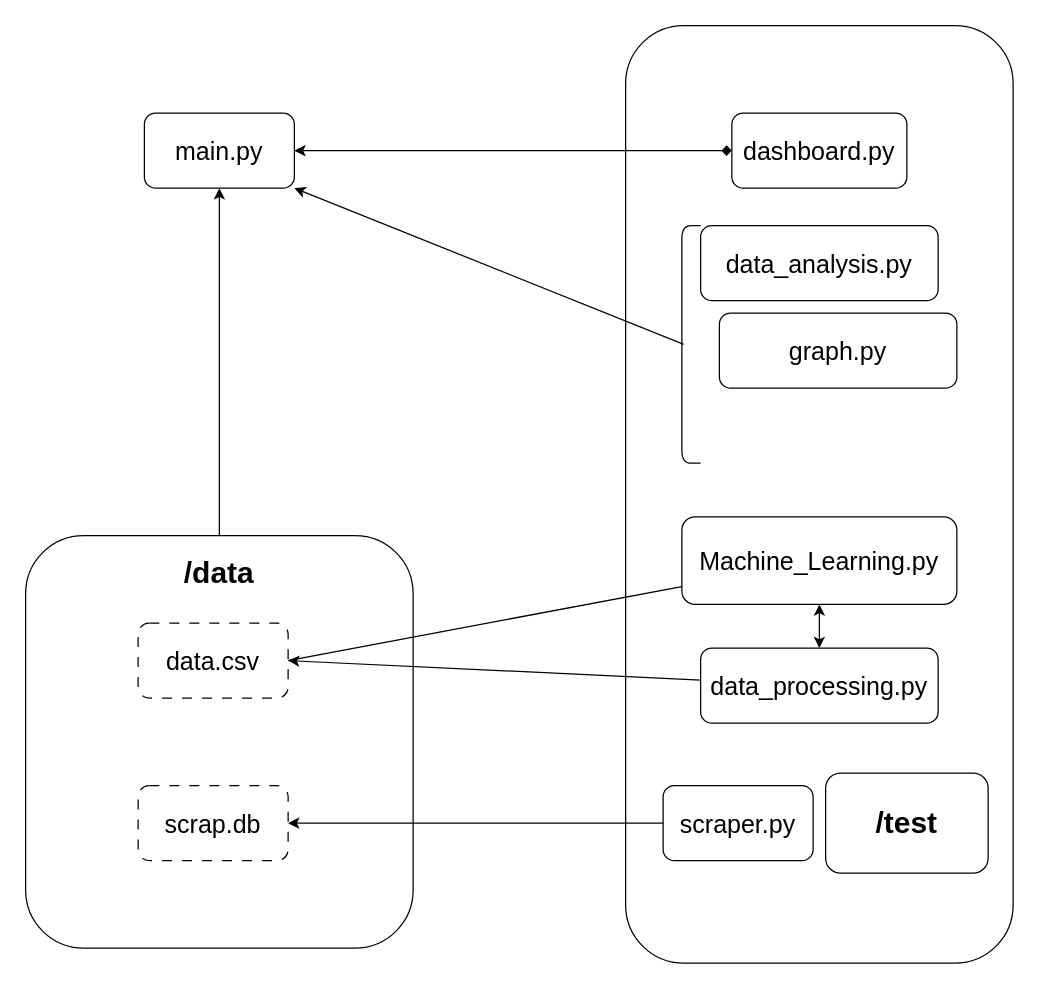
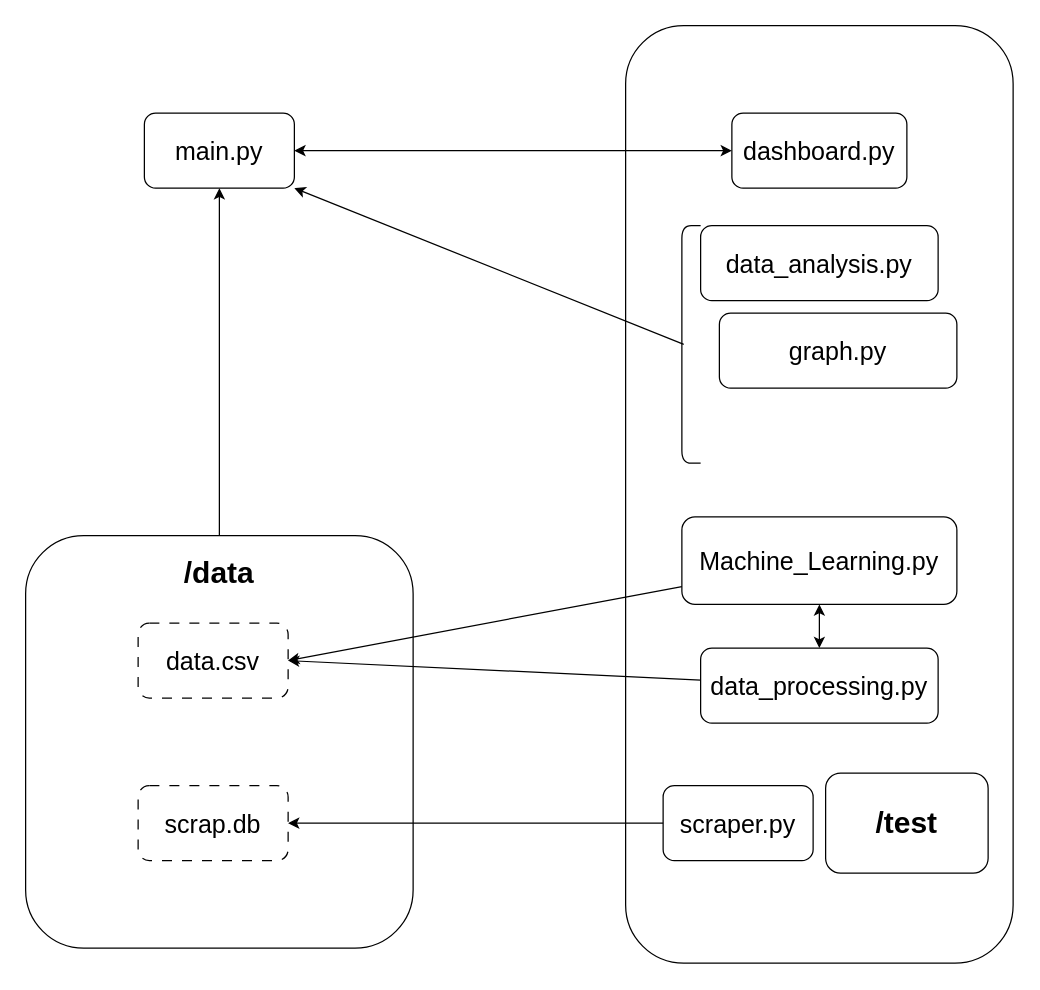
  <mxCell id="0" />
  <mxCell id="1" parent="0" />
  <mxCell id="2" value="" style="rounded=1;whiteSpace=wrap;html=1;" vertex="1" parent="1"><mxGeometry x="500" y="20" width="310" height="750" as="geometry" /></mxCell>
  <mxCell id="3" value="" style="rounded=1;whiteSpace=wrap;html=1;" vertex="1" parent="1"><mxGeometry x="20" y="428" width="310" height="330" as="geometry" /></mxCell>
  <mxCell id="4" value="&lt;span style=&quot;font-size: 20px;&quot;&gt;main.py&lt;/span&gt;" style="rounded=1;whiteSpace=wrap;html=1;" parent="1" vertex="1"><mxGeometry x="115" y="90" width="120" height="60" as="geometry" /></mxCell>
  <mxCell id="5" value="&lt;font style=&quot;font-size: 20px;&quot;&gt;scrap.db&lt;/font&gt;" style="rounded=1;whiteSpace=wrap;html=1;dashed=1;dashPattern=8 8;" parent="1" vertex="1"><mxGeometry x="110" y="628" width="120" height="60" as="geometry" /></mxCell>
  <mxCell id="6" value="&lt;font style=&quot;font-size: 20px;&quot;&gt;data.csv&lt;br&gt;&lt;/font&gt;" style="rounded=1;whiteSpace=wrap;html=1;dashed=1;dashPattern=8 8;" parent="1" vertex="1"><mxGeometry x="110" y="498" width="120" height="60" as="geometry" /></mxCell>
  <mxCell id="7" value="&lt;font style=&quot;font-size: 20px;&quot;&gt;scraper.py&lt;/font&gt;" style="rounded=1;whiteSpace=wrap;html=1;" parent="1" vertex="1"><mxGeometry x="530" y="628" width="120" height="60" as="geometry" /></mxCell>
  <mxCell id="8" value="&lt;span style=&quot;font-size: 20px;&quot;&gt;dashboard.py&lt;/span&gt;" style="rounded=1;whiteSpace=wrap;html=1;" parent="1" vertex="1"><mxGeometry x="585" y="90" width="140" height="60" as="geometry" /></mxCell>
  <mxCell id="9" value="&lt;span style=&quot;font-size: 20px;&quot;&gt;data_processing.py&lt;/span&gt;" style="rounded=1;whiteSpace=wrap;html=1;" parent="1" vertex="1"><mxGeometry x="560" y="518" width="190" height="60" as="geometry" /></mxCell>
  <mxCell id="10" value="&lt;font style=&quot;font-size: 24px;&quot;&gt;&lt;b&gt;/data&lt;/b&gt;&lt;/font&gt;" style="text;html=1;strokeColor=none;fillColor=none;align=center;verticalAlign=middle;whiteSpace=wrap;rounded=0;" vertex="1" parent="1"><mxGeometry x="145" y="443" width="60" height="30" as="geometry" /></mxCell>
  <mxCell id="11" value="" style="endArrow=classic;html=1;rounded=0;entryX=1;entryY=0.5;entryDx=0;entryDy=0;" edge="1" parent="1" source="9" target="6"><mxGeometry width="50" height="50" relative="1" as="geometry"><mxPoint x="250" y="668" as="sourcePoint" /><mxPoint x="240" y="558" as="targetPoint" /></mxGeometry></mxCell>
  <mxCell id="12" value="" style="endArrow=classic;html=1;rounded=0;entryX=1;entryY=0.5;entryDx=0;entryDy=0;" edge="1" parent="1" source="7" target="5"><mxGeometry width="50" height="50" relative="1" as="geometry"><mxPoint x="250" y="748" as="sourcePoint" /><mxPoint x="300" y="698" as="targetPoint" /></mxGeometry></mxCell>
  <mxCell id="13" value="&lt;span style=&quot;font-size: 20px;&quot;&gt;Machine_Learning.py&lt;/span&gt;" style="rounded=1;whiteSpace=wrap;html=1;" vertex="1" parent="1"><mxGeometry x="545" y="413" width="220" height="70" as="geometry" /></mxCell>
- <mxCell id="14" value="" style="endArrow=none;html=1;rounded=0;entryX=1;entryY=0.5;entryDx=0;entryDy=0;" edge="1" parent="1" source="13" target="6"><mxGeometry width="50" height="50" relative="1" as="geometry"><mxPoint x="380" y="548" as="sourcePoint" /><mxPoint x="430" y="498" as="targetPoint" /></mxGeometry></mxCell>
+ <mxCell id="14" value="" style="endArrow=classic;html=1;rounded=0;entryX=1;entryY=0.5;entryDx=0;entryDy=0;" edge="1" parent="1" source="13" target="6"><mxGeometry width="50" height="50" relative="1" as="geometry"><mxPoint x="380" y="548" as="sourcePoint" /><mxPoint x="430" y="498" as="targetPoint" /></mxGeometry></mxCell>
  <mxCell id="15" value="" style="endArrow=classic;startArrow=classic;html=1;rounded=0;entryX=0.5;entryY=1;entryDx=0;entryDy=0;exitX=0.5;exitY=0;exitDx=0;exitDy=0;" edge="1" parent="1" source="9" target="13"><mxGeometry width="50" height="50" relative="1" as="geometry"><mxPoint x="395" y="548" as="sourcePoint" /><mxPoint x="445" y="498" as="targetPoint" /></mxGeometry></mxCell>
  <mxCell id="16" value="" style="endArrow=classic;html=1;rounded=0;exitX=0.5;exitY=0;exitDx=0;exitDy=0;entryX=0.5;entryY=1;entryDx=0;entryDy=0;" edge="1" parent="1" source="3" target="4"><mxGeometry width="50" height="50" relative="1" as="geometry"><mxPoint x="380" y="210" as="sourcePoint" /><mxPoint x="430" y="160" as="targetPoint" /></mxGeometry></mxCell>
  <mxCell id="17" value="" style="rounded=1;whiteSpace=wrap;html=1;" vertex="1" parent="1"><mxGeometry x="660" y="618" width="130" height="80" as="geometry" /></mxCell>
  <mxCell id="18" value="&lt;font style=&quot;font-size: 24px;&quot;&gt;&lt;b&gt;/test&lt;/b&gt;&lt;/font&gt;" style="text;html=1;strokeColor=none;fillColor=none;align=center;verticalAlign=middle;whiteSpace=wrap;rounded=0;" vertex="1" parent="1"><mxGeometry x="695" y="643" width="60" height="30" as="geometry" /></mxCell>
  <mxCell id="19" value="&lt;span style=&quot;font-size: 20px;&quot;&gt;data_analysis.py&lt;/span&gt;" style="rounded=1;whiteSpace=wrap;html=1;" vertex="1" parent="1"><mxGeometry x="560" y="180" width="190" height="60" as="geometry" /></mxCell>
- <mxCell id="20" value="" style="endArrow=diamond;startArrow=classic;html=1;rounded=0;entryX=0;entryY=0.5;entryDx=0;entryDy=0;exitX=1;exitY=0.5;exitDx=0;exitDy=0;" edge="1" parent="1" source="4" target="8"><mxGeometry width="50" height="50" relative="1" as="geometry"><mxPoint x="400" y="410" as="sourcePoint" /><mxPoint x="450" y="360" as="targetPoint" /></mxGeometry></mxCell>
+ <mxCell id="20" value="" style="endArrow=classic;startArrow=classic;html=1;rounded=0;entryX=0;entryY=0.5;entryDx=0;entryDy=0;exitX=1;exitY=0.5;exitDx=0;exitDy=0;" edge="1" parent="1" source="4" target="8"><mxGeometry width="50" height="50" relative="1" as="geometry"><mxPoint x="400" y="410" as="sourcePoint" /><mxPoint x="450" y="360" as="targetPoint" /></mxGeometry></mxCell>
  <mxCell id="21" value="&lt;span style=&quot;font-size: 20px;&quot;&gt;graph.py&lt;/span&gt;" style="rounded=1;whiteSpace=wrap;html=1;" vertex="1" parent="1"><mxGeometry x="575" y="250" width="190" height="60" as="geometry" /></mxCell>
  <mxCell id="22" value="" style="shape=curlyBracket;whiteSpace=wrap;html=1;rounded=1;labelPosition=left;verticalLabelPosition=middle;align=right;verticalAlign=middle;size=0;" vertex="1" parent="1"><mxGeometry x="545" y="180" width="15" height="190" as="geometry" /></mxCell>
  <mxCell id="23" value="" style="endArrow=classic;html=1;rounded=0;exitX=0.1;exitY=0.5;exitDx=0;exitDy=0;entryX=1;entryY=1;entryDx=0;entryDy=0;exitPerimeter=0;" edge="1" parent="1" source="22" target="4"><mxGeometry width="50" height="50" relative="1" as="geometry"><mxPoint x="400" y="448" as="sourcePoint" /><mxPoint x="400" y="170" as="targetPoint" /></mxGeometry></mxCell>
